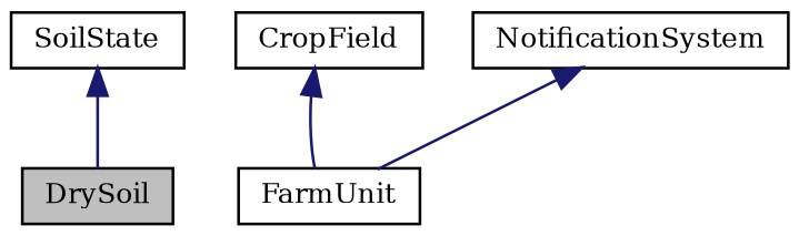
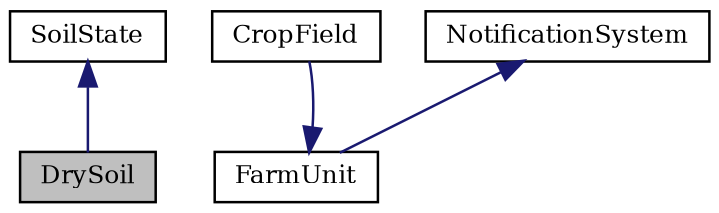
  digraph {
    fontname="DejaVu Serif"
    node [color=black fillcolor=white fontname="DejaVu Serif" fontsize=10 shape=record style=filled]
    edge [color=midnightblue dir=back fontname="DejaVu Serif" fontsize=10 labelfontname=Helvetica labelfontsize=10 style=solid]
    n1 [fillcolor=grey75 fontcolor=black height=0.2 label=DrySoil width=0.4]
    n2 [height=0.2 label=SoilState width=0.4]
    n3 [height=0.2 label=CropField width=0.4]
    n4 [height=0.2 label=FarmUnit width=0.4]
    n5 [height=0.2 label=NotificationSystem width=0.4]
    n2 -> n1
-   n3 -> n4
+   n4 -> n3
    n5 -> n4
  }
